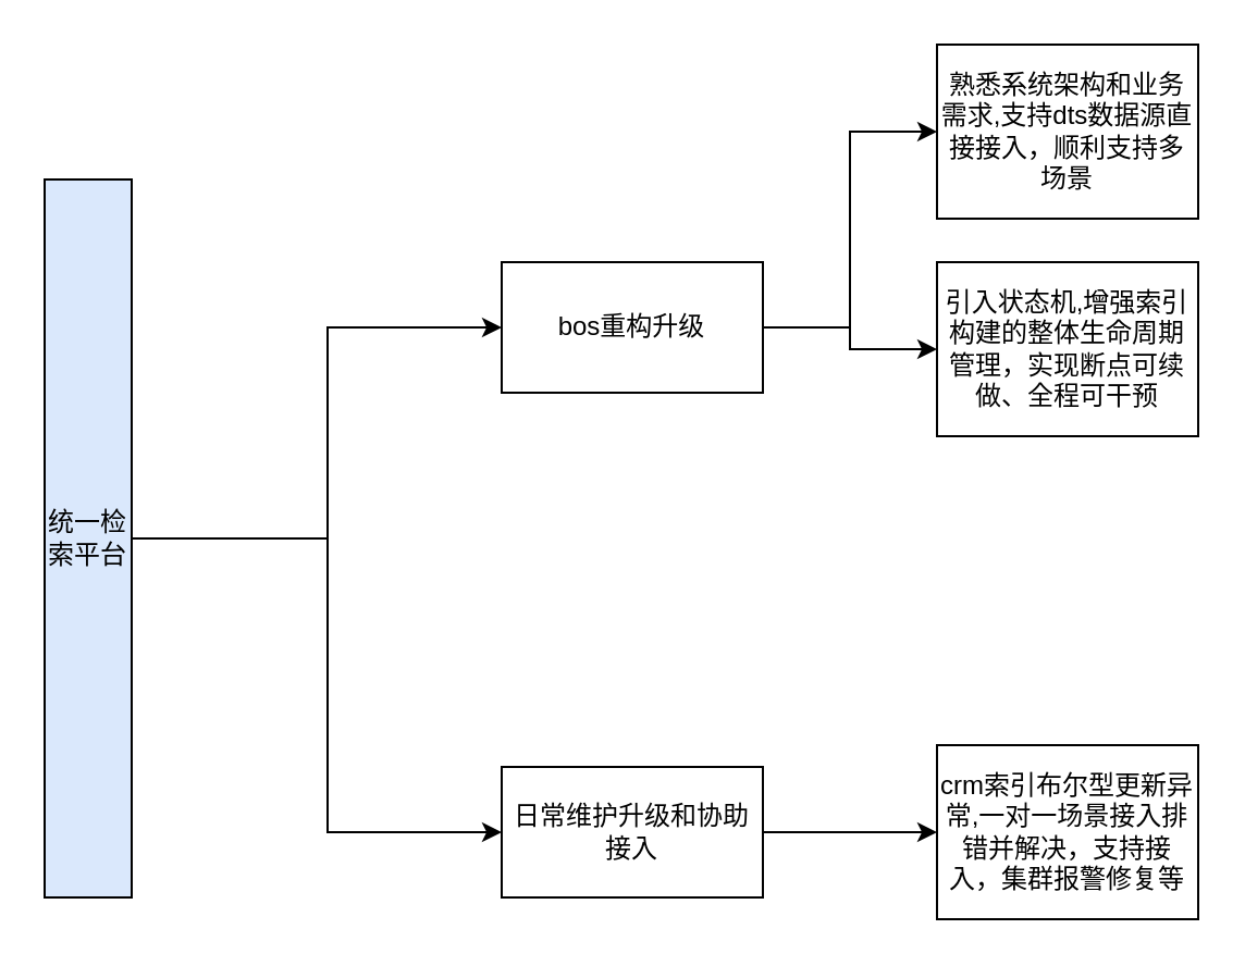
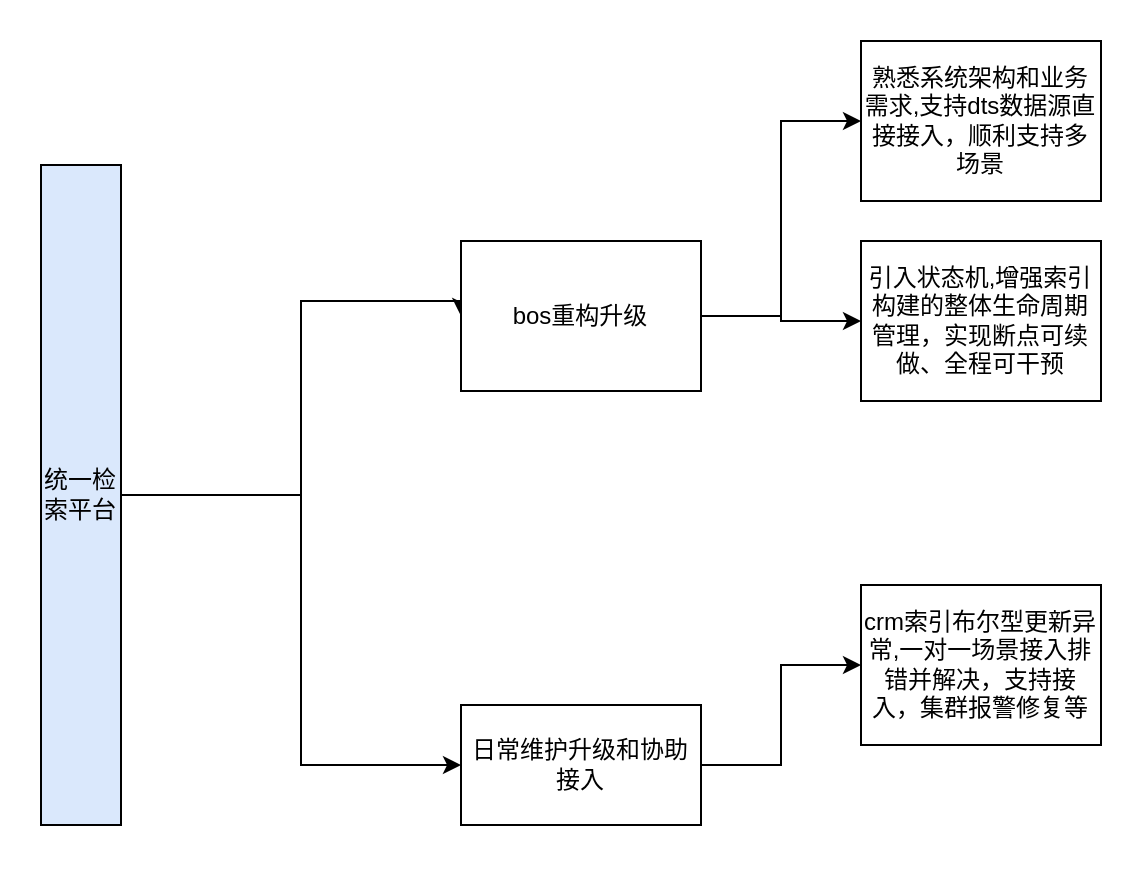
  <mxCell id="0" />
  <mxCell id="1" parent="0" />
  <mxCell id="2" style="edgeStyle=orthogonalEdgeStyle;rounded=0;orthogonalLoop=1;jettySize=auto;html=1;entryX=0;entryY=0.5;entryDx=0;entryDy=0;" parent="1" source="4" target="7" edge="1"><mxGeometry relative="1" as="geometry"><Array as="points"><mxPoint x="150" y="247" /><mxPoint x="150" y="150" /></Array></mxGeometry></mxCell>
  <mxCell id="3" style="edgeStyle=orthogonalEdgeStyle;rounded=0;orthogonalLoop=1;jettySize=auto;html=1;entryX=0;entryY=0.5;entryDx=0;entryDy=0;" parent="1" source="4" target="10" edge="1"><mxGeometry relative="1" as="geometry"><Array as="points"><mxPoint x="150" y="247" /><mxPoint x="150" y="382" /></Array></mxGeometry></mxCell>
  <mxCell id="4" value="统一检索平台" style="rounded=0;whiteSpace=wrap;html=1;fillColor=#dae8fc;" parent="1" vertex="1"><mxGeometry x="20" y="82" width="40" height="330" as="geometry" /></mxCell>
  <mxCell id="5" style="edgeStyle=orthogonalEdgeStyle;rounded=0;orthogonalLoop=1;jettySize=auto;html=1;entryX=0;entryY=0.5;entryDx=0;entryDy=0;" parent="1" source="7" target="8" edge="1"><mxGeometry relative="1" as="geometry" /></mxCell>
  <mxCell id="6" value="" style="edgeStyle=orthogonalEdgeStyle;rounded=0;orthogonalLoop=1;jettySize=auto;html=1;entryX=0;entryY=0.5;entryDx=0;entryDy=0;" parent="1" source="7" target="12" edge="1"><mxGeometry relative="1" as="geometry"><Array as="points" /></mxGeometry></mxCell>
- <mxCell id="7" value="bos重构升级" style="rounded=0;whiteSpace=wrap;html=1;" parent="1" vertex="1"><mxGeometry x="230" y="120" width="120" height="60" as="geometry" /></mxCell>
+ <mxCell id="7" value="bos重构升级" style="rounded=0;whiteSpace=wrap;html=1;" parent="1" vertex="1"><mxGeometry x="230" y="120" width="120" height="75" as="geometry" /></mxCell>
  <mxCell id="8" value="熟悉系统架构和业务需求,支持dts数据源直接接入，顺利支持多场景" style="rounded=0;whiteSpace=wrap;html=1;" parent="1" vertex="1"><mxGeometry x="430" y="20" width="120" height="80" as="geometry" /></mxCell>
  <mxCell id="9" style="edgeStyle=orthogonalEdgeStyle;rounded=0;orthogonalLoop=1;jettySize=auto;html=1;entryX=0;entryY=0.5;entryDx=0;entryDy=0;" parent="1" source="10" target="11" edge="1"><mxGeometry relative="1" as="geometry" /></mxCell>
  <mxCell id="10" value="日常维护升级和协助接入" style="rounded=0;whiteSpace=wrap;html=1;" parent="1" vertex="1"><mxGeometry x="230" y="352" width="120" height="60" as="geometry" /></mxCell>
- <mxCell id="11" value="crm索引布尔型更新异常,一对一场景接入排错并解决，支持接入，集群报警修复等" style="rounded=0;whiteSpace=wrap;html=1;" parent="1" vertex="1"><mxGeometry x="430" y="342" width="120" height="80" as="geometry" /></mxCell>
+ <mxCell id="11" value="crm索引布尔型更新异常,一对一场景接入排错并解决，支持接入，集群报警修复等" style="rounded=0;whiteSpace=wrap;html=1;" parent="1" vertex="1"><mxGeometry x="430" y="292" width="120" height="80" as="geometry" /></mxCell>
  <mxCell id="12" value="引入状态机,增强索引构建的整体生命周期管理，实现断点可续做、全程可干预" style="rounded=0;whiteSpace=wrap;html=1;" parent="1" vertex="1"><mxGeometry x="430" y="120" width="120" height="80" as="geometry" /></mxCell>
